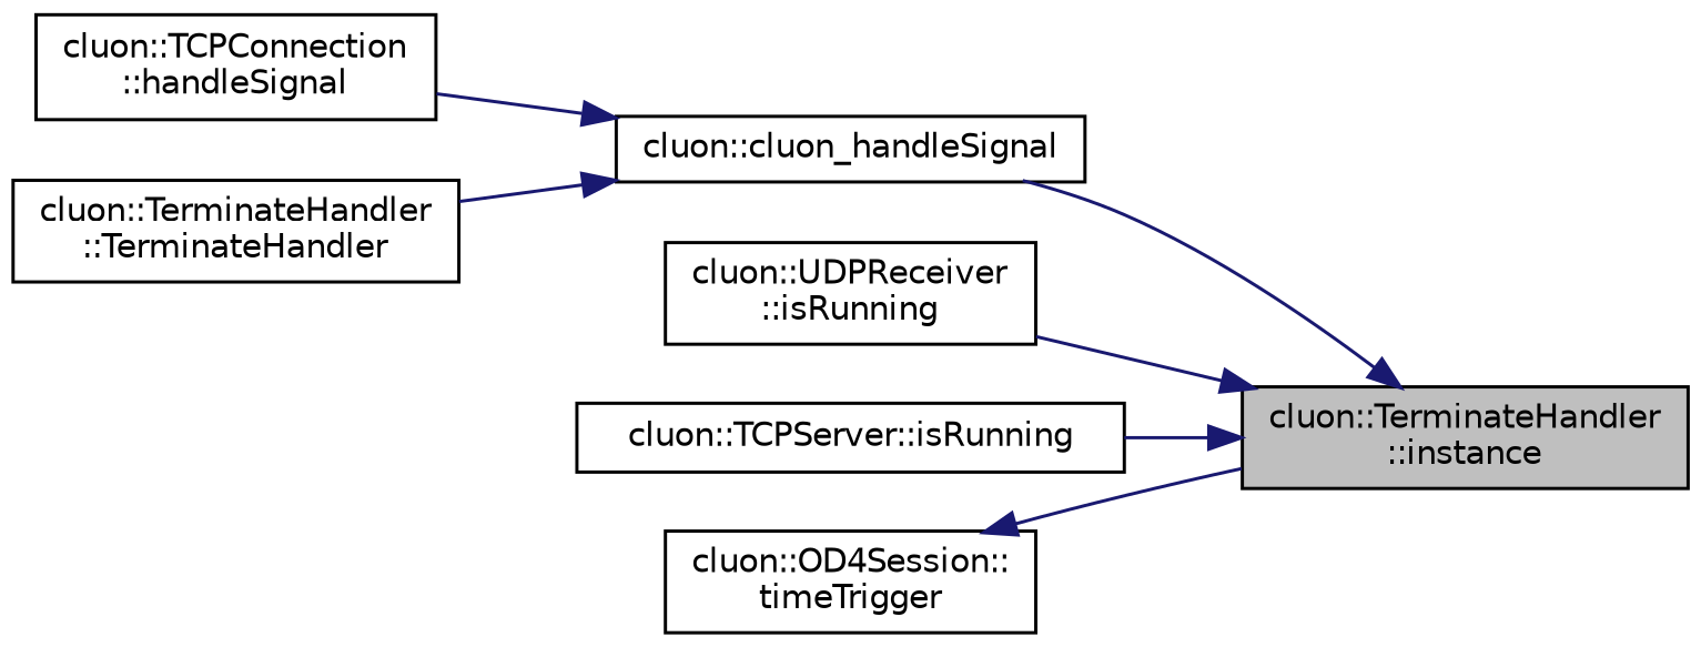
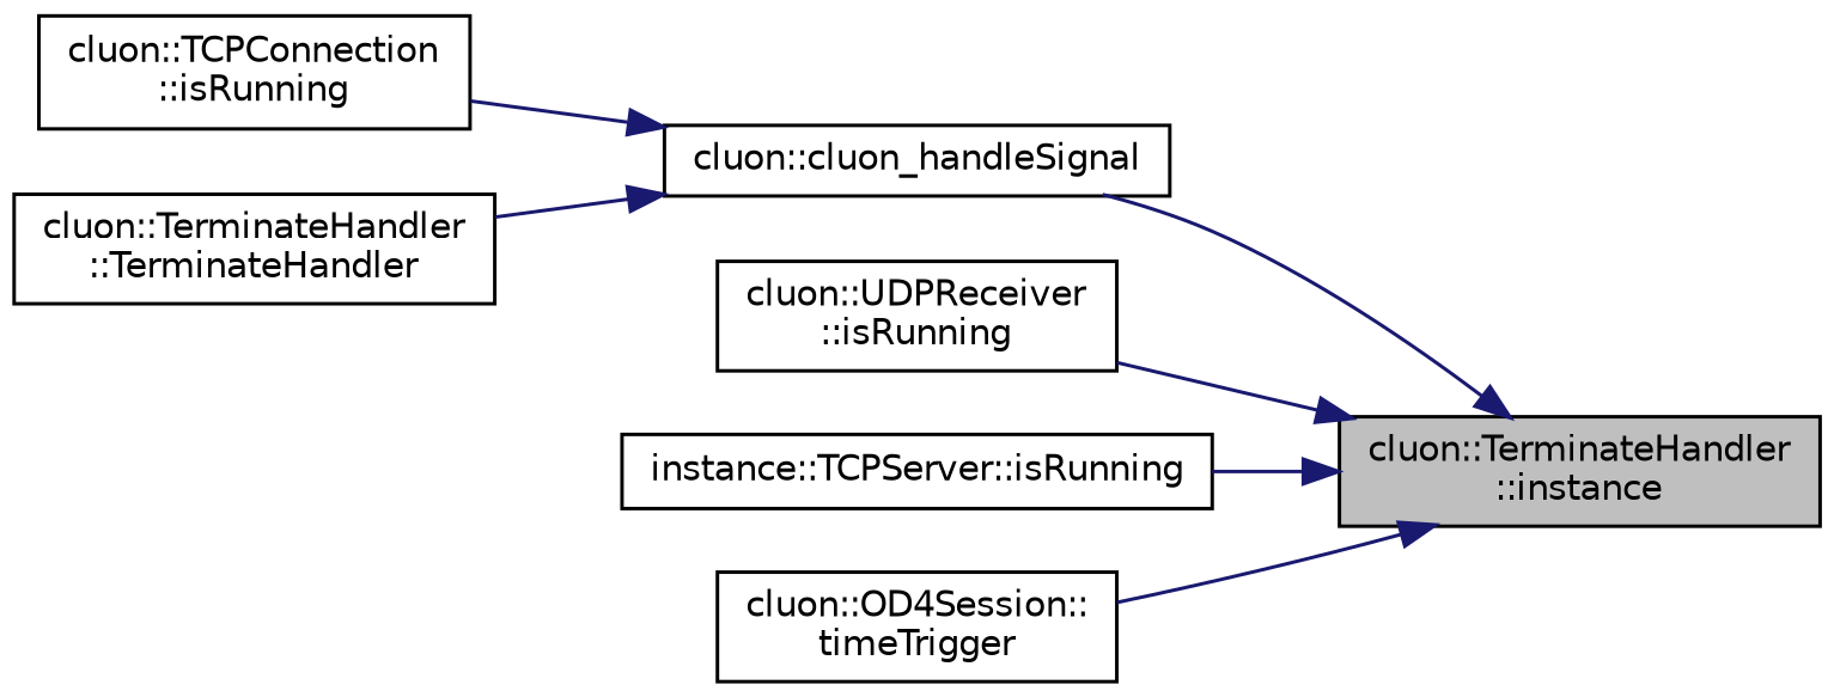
  digraph {
    rankdir=RL
    node [color=black fillcolor=white fontname=Helvetica fontsize=10 shape=record style=filled]
    edge [color=midnightblue dir=back fontname=Helvetica fontsize=10 labelfontname=Helvetica labelfontsize=10 style=solid]
    n1 [fillcolor=grey75 fontcolor=black height=0.2 label="cluon::TerminateHandler\l::instance" width=0.4]
    n2 [height=0.2 label="cluon::cluon_handleSignal" width=0.4]
    n3 [height=0.2 label="cluon::UDPReceiver\l::isRunning" width=0.4]
-   n4 [height=0.2 label="cluon::TCPServer::isRunning" width=0.4]
+   n4 [height=0.2 label="instance::TCPServer::isRunning" width=0.4]
    n5 [height=0.2 label="cluon::OD4Session::\ltimeTrigger" width=0.4]
-   n6 [height=0.2 label="cluon::TCPConnection\l::handleSignal" width=0.4]
+   n6 [height=0.2 label="cluon::TCPConnection\l::isRunning" width=0.4]
    n7 [height=0.2 label="cluon::TerminateHandler\l::TerminateHandler" width=0.4]
    n1 -> n2
    n1 -> n3
    n1 -> n4
-   n5 -> n1
+   n1 -> n5
    n2 -> n6
    n2 -> n7
  }
